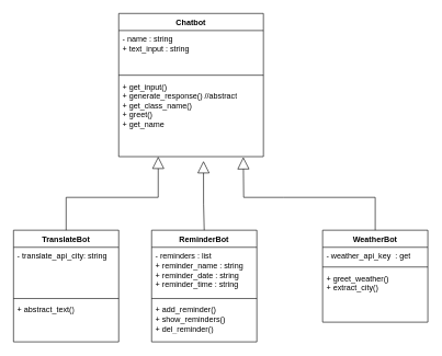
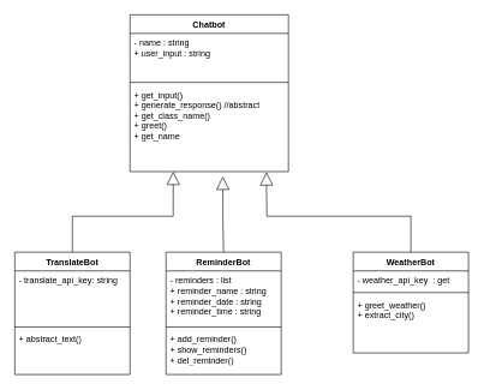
  <mxCell id="0" />
  <mxCell id="1" parent="0" />
  <mxCell id="2" value="Chatbot" style="swimlane;fontStyle=1;align=center;verticalAlign=top;childLayout=stackLayout;horizontal=1;startSize=26;horizontalStack=0;resizeParent=1;resizeParentMax=0;resizeLast=0;collapsible=1;marginBottom=0;whiteSpace=wrap;html=1;" parent="1" vertex="1"><mxGeometry x="180" y="20" width="220" height="218" as="geometry" /></mxCell>
- <mxCell id="3" value="- name : string&lt;br&gt;+ text_input : string" style="text;strokeColor=none;fillColor=none;align=left;verticalAlign=top;spacingLeft=4;spacingRight=4;overflow=hidden;rotatable=0;points=[[0,0.5],[1,0.5]];portConstraint=eastwest;whiteSpace=wrap;html=1;" parent="2" vertex="1"><mxGeometry y="26" width="220" height="64" as="geometry" /></mxCell>
+ <mxCell id="3" value="- name : string&lt;br&gt;+ user_input : string" style="text;strokeColor=none;fillColor=none;align=left;verticalAlign=top;spacingLeft=4;spacingRight=4;overflow=hidden;rotatable=0;points=[[0,0.5],[1,0.5]];portConstraint=eastwest;whiteSpace=wrap;html=1;" parent="2" vertex="1"><mxGeometry y="26" width="220" height="64" as="geometry" /></mxCell>
  <mxCell id="4" value="" style="line;strokeWidth=1;fillColor=none;align=left;verticalAlign=middle;spacingTop=-1;spacingLeft=3;spacingRight=3;rotatable=0;labelPosition=right;points=[];portConstraint=eastwest;strokeColor=inherit;" parent="2" vertex="1"><mxGeometry y="90" width="220" height="8" as="geometry" /></mxCell>
  <mxCell id="5" value="&lt;div&gt;+ get_input()&lt;/div&gt;&lt;div&gt;+ generate_response() //abstract&lt;/div&gt;&lt;div&gt;+ get_class_name()&lt;/div&gt;&lt;div&gt;+ greet()&lt;/div&gt;&lt;div&gt;+ get_name&lt;/div&gt;" style="text;strokeColor=none;fillColor=none;align=left;verticalAlign=top;spacingLeft=4;spacingRight=4;overflow=hidden;rotatable=0;points=[[0,0.5],[1,0.5]];portConstraint=eastwest;whiteSpace=wrap;html=1;" parent="2" vertex="1"><mxGeometry y="98" width="220" height="120" as="geometry" /></mxCell>
  <mxCell id="6" value="WeatherBot" style="swimlane;fontStyle=1;align=center;verticalAlign=top;childLayout=stackLayout;horizontal=1;startSize=26;horizontalStack=0;resizeParent=1;resizeParentMax=0;resizeLast=0;collapsible=1;marginBottom=0;whiteSpace=wrap;html=1;" parent="1" vertex="1"><mxGeometry x="490" y="350" width="160" height="140" as="geometry" /></mxCell>
  <mxCell id="7" value="- weather_api_key&amp;nbsp; : get" style="text;strokeColor=none;fillColor=none;align=left;verticalAlign=top;spacingLeft=4;spacingRight=4;overflow=hidden;rotatable=0;points=[[0,0.5],[1,0.5]];portConstraint=eastwest;whiteSpace=wrap;html=1;" parent="6" vertex="1"><mxGeometry y="26" width="160" height="26" as="geometry" /></mxCell>
  <mxCell id="8" value="" style="line;strokeWidth=1;fillColor=none;align=left;verticalAlign=middle;spacingTop=-1;spacingLeft=3;spacingRight=3;rotatable=0;labelPosition=right;points=[];portConstraint=eastwest;strokeColor=inherit;" parent="6" vertex="1"><mxGeometry y="52" width="160" height="8" as="geometry" /></mxCell>
  <mxCell id="9" value="+ greet_weather()&lt;br&gt;+ extract_city()" style="text;strokeColor=none;fillColor=none;align=left;verticalAlign=top;spacingLeft=4;spacingRight=4;overflow=hidden;rotatable=0;points=[[0,0.5],[1,0.5]];portConstraint=eastwest;whiteSpace=wrap;html=1;" parent="6" vertex="1"><mxGeometry y="60" width="160" height="80" as="geometry" /></mxCell>
  <mxCell id="10" value="ReminderBot" style="swimlane;fontStyle=1;align=center;verticalAlign=top;childLayout=stackLayout;horizontal=1;startSize=26;horizontalStack=0;resizeParent=1;resizeParentMax=0;resizeLast=0;collapsible=1;marginBottom=0;whiteSpace=wrap;html=1;" parent="1" vertex="1"><mxGeometry x="230" y="350" width="160" height="170" as="geometry" /></mxCell>
  <mxCell id="11" value="- reminders : list&lt;br&gt;+ reminder_name : string&lt;br&gt;+ reminder_date : string&lt;br&gt;+ reminder_time : string" style="text;strokeColor=none;fillColor=none;align=left;verticalAlign=top;spacingLeft=4;spacingRight=4;overflow=hidden;rotatable=0;points=[[0,0.5],[1,0.5]];portConstraint=eastwest;whiteSpace=wrap;html=1;" parent="10" vertex="1"><mxGeometry y="26" width="160" height="74" as="geometry" /></mxCell>
  <mxCell id="12" value="" style="line;strokeWidth=1;fillColor=none;align=left;verticalAlign=middle;spacingTop=-1;spacingLeft=3;spacingRight=3;rotatable=0;labelPosition=right;points=[];portConstraint=eastwest;strokeColor=inherit;" parent="10" vertex="1"><mxGeometry y="100" width="160" height="8" as="geometry" /></mxCell>
  <mxCell id="13" value="&lt;div&gt;+ add_reminder()&lt;/div&gt;&lt;div&gt;+ show_reminders()&lt;br&gt;&lt;/div&gt;&lt;div&gt;+ del_reminder()&lt;/div&gt;" style="text;strokeColor=none;fillColor=none;align=left;verticalAlign=top;spacingLeft=4;spacingRight=4;overflow=hidden;rotatable=0;points=[[0,0.5],[1,0.5]];portConstraint=eastwest;whiteSpace=wrap;html=1;" parent="10" vertex="1"><mxGeometry y="108" width="160" height="62" as="geometry" /></mxCell>
  <mxCell id="14" value="" style="endArrow=block;endSize=16;endFill=0;html=1;rounded=0;exitX=0.5;exitY=0;exitDx=0;exitDy=0;entryX=0.586;entryY=1.056;entryDx=0;entryDy=0;entryPerimeter=0;" parent="1" source="10" target="5" edge="1"><mxGeometry width="160" relative="1" as="geometry"><mxPoint x="210" y="370" as="sourcePoint" /><mxPoint x="370" y="370" as="targetPoint" /><Array as="points"><mxPoint x="309" y="310" /></Array></mxGeometry></mxCell>
  <mxCell id="15" value="" style="endArrow=block;endSize=16;endFill=0;html=1;rounded=0;entryX=0.861;entryY=1.006;entryDx=0;entryDy=0;entryPerimeter=0;exitX=0.5;exitY=0;exitDx=0;exitDy=0;" parent="1" source="6" target="5" edge="1"><mxGeometry width="160" relative="1" as="geometry"><mxPoint x="110" y="390" as="sourcePoint" /><mxPoint x="270" y="390" as="targetPoint" /><Array as="points"><mxPoint x="570" y="300" /><mxPoint x="430" y="300" /><mxPoint x="370" y="300" /></Array></mxGeometry></mxCell>
  <mxCell id="16" value="TranslateBot" style="swimlane;fontStyle=1;align=center;verticalAlign=top;childLayout=stackLayout;horizontal=1;startSize=26;horizontalStack=0;resizeParent=1;resizeParentMax=0;resizeLast=0;collapsible=1;marginBottom=0;whiteSpace=wrap;html=1;" vertex="1" parent="1"><mxGeometry x="20" y="350" width="160" height="170" as="geometry" /></mxCell>
- <mxCell id="17" value="- translate_api_city: string&lt;br&gt;" style="text;strokeColor=none;fillColor=none;align=left;verticalAlign=top;spacingLeft=4;spacingRight=4;overflow=hidden;rotatable=0;points=[[0,0.5],[1,0.5]];portConstraint=eastwest;whiteSpace=wrap;html=1;" vertex="1" parent="16"><mxGeometry y="26" width="160" height="74" as="geometry" /></mxCell>
+ <mxCell id="17" value="- translate_api_key: string&lt;br&gt;" style="text;strokeColor=none;fillColor=none;align=left;verticalAlign=top;spacingLeft=4;spacingRight=4;overflow=hidden;rotatable=0;points=[[0,0.5],[1,0.5]];portConstraint=eastwest;whiteSpace=wrap;html=1;" vertex="1" parent="16"><mxGeometry y="26" width="160" height="74" as="geometry" /></mxCell>
  <mxCell id="18" value="" style="line;strokeWidth=1;fillColor=none;align=left;verticalAlign=middle;spacingTop=-1;spacingLeft=3;spacingRight=3;rotatable=0;labelPosition=right;points=[];portConstraint=eastwest;strokeColor=inherit;" vertex="1" parent="16"><mxGeometry y="100" width="160" height="8" as="geometry" /></mxCell>
  <mxCell id="19" value="+ abstract_text()" style="text;strokeColor=none;fillColor=none;align=left;verticalAlign=top;spacingLeft=4;spacingRight=4;overflow=hidden;rotatable=0;points=[[0,0.5],[1,0.5]];portConstraint=eastwest;whiteSpace=wrap;html=1;" vertex="1" parent="16"><mxGeometry y="108" width="160" height="62" as="geometry" /></mxCell>
  <mxCell id="20" value="" style="endArrow=block;endSize=16;endFill=0;html=1;rounded=0;entryX=0.273;entryY=1;entryDx=0;entryDy=0;entryPerimeter=0;exitX=0.5;exitY=0;exitDx=0;exitDy=0;" edge="1" parent="1" source="16" target="5"><mxGeometry width="160" relative="1" as="geometry"><mxPoint x="120" y="400" as="sourcePoint" /><mxPoint x="280" y="400" as="targetPoint" /><Array as="points"><mxPoint x="100" y="300" /><mxPoint x="240" y="300" /></Array></mxGeometry></mxCell>
